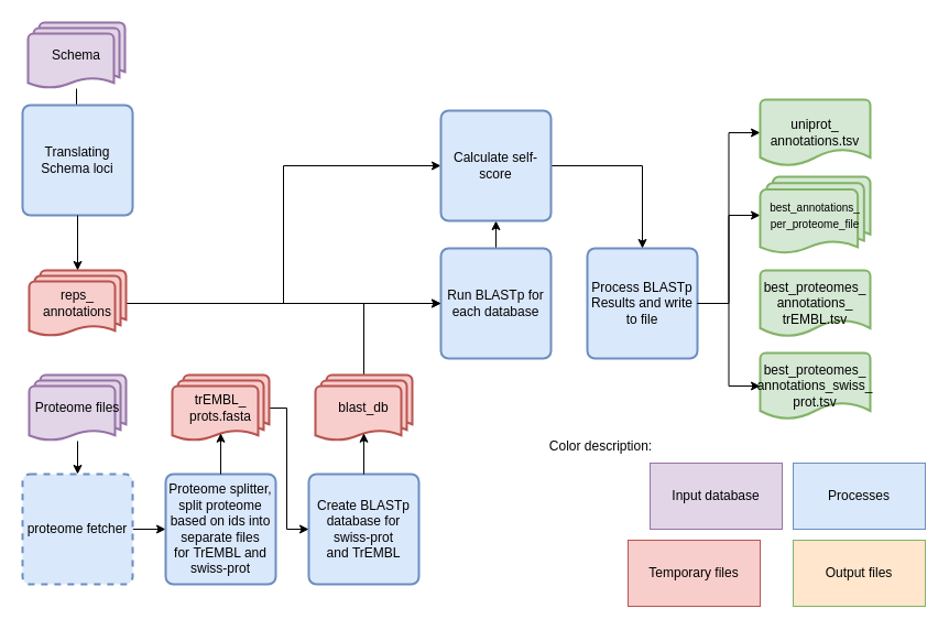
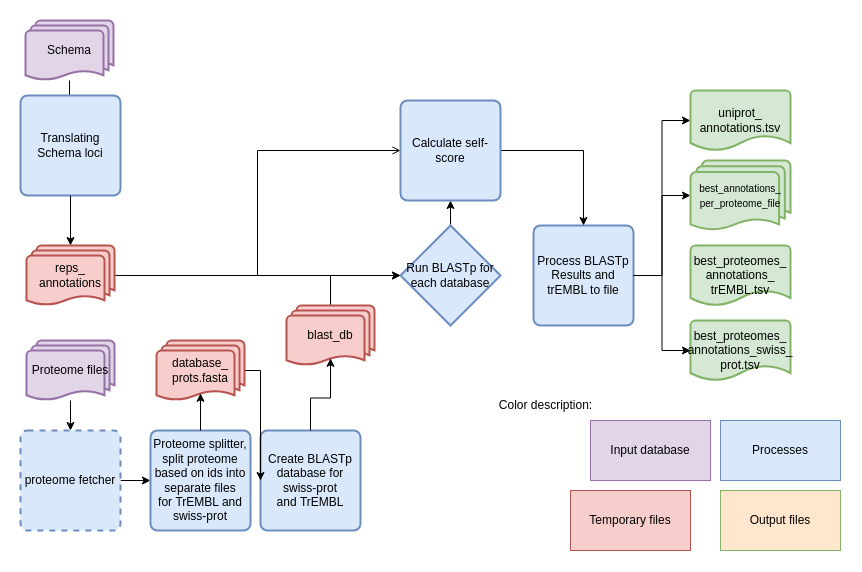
  <mxCell id="0" />
  <mxCell id="1" parent="0" />
  <mxCell id="2" style="edgeStyle=orthogonalEdgeStyle;rounded=0;orthogonalLoop=1;jettySize=auto;html=1;entryX=0;entryY=0.5;entryDx=0;entryDy=0;" parent="1" source="3" target="6" edge="1"><mxGeometry relative="1" as="geometry" /></mxCell>
  <mxCell id="3" value="proteome fetcher" style="rounded=1;whiteSpace=wrap;html=1;absoluteArcSize=1;arcSize=14;strokeWidth=2;fillColor=#dae8fc;strokeColor=#6c8ebf;dashed=1;" parent="1" vertex="1"><mxGeometry x="20" y="430" width="100" height="100" as="geometry" /></mxCell>
  <mxCell id="4" style="edgeStyle=orthogonalEdgeStyle;rounded=0;orthogonalLoop=1;jettySize=auto;html=1;entryX=0.5;entryY=0;entryDx=0;entryDy=0;" parent="1" source="5" target="3" edge="1"><mxGeometry relative="1" as="geometry" /></mxCell>
  <mxCell id="5" value="Proteome files" style="strokeWidth=2;html=1;shape=mxgraph.flowchart.multi-document;whiteSpace=wrap;fillColor=#E1D5E7;strokeColor=#9673A6;" parent="1" vertex="1"><mxGeometry x="26" y="340" width="88" height="60" as="geometry" /></mxCell>
  <mxCell id="6" value="Proteome splitter, split proteome based on ids into separate files for&amp;nbsp;TrEMBL and swiss-prot" style="rounded=1;whiteSpace=wrap;html=1;absoluteArcSize=1;arcSize=14;strokeWidth=2;fillColor=#dae8fc;strokeColor=#6c8ebf;" parent="1" vertex="1"><mxGeometry x="150" y="430" width="100" height="100" as="geometry" /></mxCell>
  <mxCell id="7" style="edgeStyle=orthogonalEdgeStyle;rounded=0;orthogonalLoop=1;jettySize=auto;html=1;" parent="1" source="8" target="22" edge="1"><mxGeometry relative="1" as="geometry" /></mxCell>
- <mxCell id="8" value="Run BLASTp for each database" style="rounded=1;whiteSpace=wrap;html=1;absoluteArcSize=1;arcSize=14;strokeWidth=2;fillColor=#dae8fc;strokeColor=#6c8ebf;" parent="1" vertex="1"><mxGeometry x="400" y="225" width="100" height="100" as="geometry" /></mxCell>
+ <mxCell id="8" value="Run BLASTp for each database" style="rhombus;whiteSpace=wrap;html=1;absoluteArcSize=1;arcSize=14;strokeWidth=2;fillColor=#dae8fc;strokeColor=#6c8ebf;" parent="1" vertex="1"><mxGeometry x="400" y="225" width="100" height="100" as="geometry" /></mxCell>
  <mxCell id="9" style="edgeStyle=orthogonalEdgeStyle;rounded=0;orthogonalLoop=1;jettySize=auto;html=1;" parent="1" source="10" target="11" edge="1"><mxGeometry relative="1" as="geometry" /></mxCell>
  <mxCell id="10" value="Schema" style="strokeWidth=2;html=1;shape=mxgraph.flowchart.multi-document;whiteSpace=wrap;fillColor=#E1D5E7;strokeColor=#9673A6;" parent="1" vertex="1"><mxGeometry x="25" y="20" width="88" height="60" as="geometry" /></mxCell>
  <mxCell id="11" value="Translating Schema loci" style="rounded=1;whiteSpace=wrap;html=1;absoluteArcSize=1;arcSize=14;strokeWidth=2;fillColor=#dae8fc;strokeColor=#6c8ebf;" parent="1" vertex="1"><mxGeometry x="20" y="95" width="100" height="100" as="geometry" /></mxCell>
  <mxCell id="12" style="edgeStyle=orthogonalEdgeStyle;rounded=0;orthogonalLoop=1;jettySize=auto;html=1;entryX=0;entryY=0.5;entryDx=0;entryDy=0;" parent="1" source="14" target="8" edge="1"><mxGeometry relative="1" as="geometry" /></mxCell>
- <mxCell id="13" style="edgeStyle=orthogonalEdgeStyle;rounded=0;orthogonalLoop=1;jettySize=auto;html=1;entryX=0;entryY=0.5;entryDx=0;entryDy=0;" parent="1" source="14" target="22" edge="1"><mxGeometry relative="1" as="geometry" /></mxCell>
+ <mxCell id="13" style="edgeStyle=orthogonalEdgeStyle;rounded=0;orthogonalLoop=1;jettySize=auto;html=1;entryX=0;entryY=0.5;entryDx=0;entryDy=0;endArrow=open;" parent="1" source="14" target="22" edge="1"><mxGeometry relative="1" as="geometry" /></mxCell>
  <mxCell id="14" value="reps_&lt;div&gt;annotations&lt;/div&gt;" style="strokeWidth=2;html=1;shape=mxgraph.flowchart.multi-document;whiteSpace=wrap;fillColor=#f8cecc;strokeColor=#b85450;" parent="1" vertex="1"><mxGeometry x="26" y="245" width="88" height="60" as="geometry" /></mxCell>
  <mxCell id="15" style="edgeStyle=orthogonalEdgeStyle;rounded=0;orthogonalLoop=1;jettySize=auto;html=1;entryX=0.5;entryY=0;entryDx=0;entryDy=0;entryPerimeter=0;" parent="1" source="11" target="14" edge="1"><mxGeometry relative="1" as="geometry" /></mxCell>
  <mxCell id="16" style="edgeStyle=orthogonalEdgeStyle;rounded=0;orthogonalLoop=1;jettySize=auto;html=1;" parent="1" source="17" target="18" edge="1"><mxGeometry relative="1" as="geometry" /></mxCell>
- <mxCell id="17" value="Process BLASTp Results and write to file" style="rounded=1;whiteSpace=wrap;html=1;absoluteArcSize=1;arcSize=14;strokeWidth=2;fillColor=#dae8fc;strokeColor=#6c8ebf;" parent="1" vertex="1"><mxGeometry x="533" y="225" width="100" height="100" as="geometry" /></mxCell>
+ <mxCell id="17" value="Process BLASTp Results and trEMBL to file" style="rounded=1;whiteSpace=wrap;html=1;absoluteArcSize=1;arcSize=14;strokeWidth=2;fillColor=#dae8fc;strokeColor=#6c8ebf;" parent="1" vertex="1"><mxGeometry x="533" y="225" width="100" height="100" as="geometry" /></mxCell>
  <mxCell id="18" value="&lt;span style=&quot;font-size: 10px;&quot;&gt;best_annotations_&lt;/span&gt;&lt;div&gt;&lt;span style=&quot;font-size: 10px;&quot;&gt;per_proteome_file&lt;/span&gt;&lt;/div&gt;" style="strokeWidth=2;html=1;shape=mxgraph.flowchart.multi-document;whiteSpace=wrap;fillColor=#d5e8d4;strokeColor=#82b366;" parent="1" vertex="1"><mxGeometry x="690" y="160" width="100" height="70" as="geometry" /></mxCell>
  <mxCell id="19" value="best_proteomes_&lt;div&gt;annotations_swiss_&lt;/div&gt;&lt;div&gt;prot.tsv&lt;/div&gt;" style="strokeWidth=2;html=1;shape=mxgraph.flowchart.document2;whiteSpace=wrap;size=0.25;fillColor=#d5e8d4;strokeColor=#82b366;" parent="1" vertex="1"><mxGeometry x="690" y="320" width="100" height="60" as="geometry" /></mxCell>
- <mxCell id="20" value="Create BLASTp database for swiss-prot and&amp;nbsp;TrEMBL" style="rounded=1;whiteSpace=wrap;html=1;absoluteArcSize=1;arcSize=14;strokeWidth=2;fillColor=#dae8fc;strokeColor=#6c8ebf;" parent="1" vertex="1"><mxGeometry x="280" y="430" width="100" height="100" as="geometry" /></mxCell>
+ <mxCell id="20" value="Create BLASTp database for swiss-prot and&amp;nbsp;TrEMBL" style="rounded=1;whiteSpace=wrap;html=1;absoluteArcSize=1;arcSize=14;strokeWidth=2;fillColor=#dae8fc;strokeColor=#6c8ebf;" parent="1" vertex="1"><mxGeometry x="260" y="430" width="100" height="100" as="geometry" /></mxCell>
  <mxCell id="21" style="edgeStyle=orthogonalEdgeStyle;rounded=0;orthogonalLoop=1;jettySize=auto;html=1;" parent="1" source="22" target="17" edge="1"><mxGeometry relative="1" as="geometry" /></mxCell>
  <mxCell id="22" value="Calculate self-score" style="rounded=1;whiteSpace=wrap;html=1;absoluteArcSize=1;arcSize=14;strokeWidth=2;fillColor=#dae8fc;strokeColor=#6c8ebf;" parent="1" vertex="1"><mxGeometry x="400" y="100" width="100" height="100" as="geometry" /></mxCell>
  <mxCell id="23" value="best_proteomes_&lt;div&gt;annotations_&lt;/div&gt;&lt;div&gt;trEMBL.tsv&lt;/div&gt;" style="strokeWidth=2;html=1;shape=mxgraph.flowchart.document2;whiteSpace=wrap;size=0.25;fillColor=#d5e8d4;strokeColor=#82b366;" parent="1" vertex="1"><mxGeometry x="690" y="245" width="100" height="60" as="geometry" /></mxCell>
  <mxCell id="24" style="edgeStyle=orthogonalEdgeStyle;rounded=0;orthogonalLoop=1;jettySize=auto;html=1;entryX=0;entryY=0.5;entryDx=0;entryDy=0;" parent="1" source="25" target="8" edge="1"><mxGeometry relative="1" as="geometry"><Array as="points"><mxPoint x="330" y="275" /></Array></mxGeometry></mxCell>
- <mxCell id="25" value="blast_db" style="strokeWidth=2;html=1;shape=mxgraph.flowchart.multi-document;whiteSpace=wrap;fillColor=#f8cecc;strokeColor=#b85450;" parent="1" vertex="1"><mxGeometry x="286" y="340" width="88" height="60" as="geometry" /></mxCell>
+ <mxCell id="25" value="blast_db" style="strokeWidth=2;html=1;shape=mxgraph.flowchart.multi-document;whiteSpace=wrap;fillColor=#f8cecc;strokeColor=#b85450;" parent="1" vertex="1"><mxGeometry x="286" y="305" width="88" height="60" as="geometry" /></mxCell>
  <mxCell id="26" style="edgeStyle=orthogonalEdgeStyle;rounded=0;orthogonalLoop=1;jettySize=auto;html=1;entryX=0.5;entryY=0.88;entryDx=0;entryDy=0;entryPerimeter=0;" parent="1" source="20" target="25" edge="1"><mxGeometry relative="1" as="geometry" /></mxCell>
  <mxCell id="27" value="Processes" style="rounded=0;whiteSpace=wrap;html=1;fillColor=#dae8fc;strokeColor=#6c8ebf;" parent="1" vertex="1"><mxGeometry x="720" y="420" width="120" height="60" as="geometry" /></mxCell>
  <mxCell id="28" value="Temporary files" style="rounded=0;whiteSpace=wrap;html=1;fillColor=#f8cecc;strokeColor=#b85450;" parent="1" vertex="1"><mxGeometry x="570" y="490" width="120" height="60" as="geometry" /></mxCell>
  <mxCell id="29" value="Input database" style="rounded=0;whiteSpace=wrap;html=1;fillColor=#E1D5E7;strokeColor=#9673A6;" parent="1" vertex="1"><mxGeometry x="590" y="420" width="120" height="60" as="geometry" /></mxCell>
  <mxCell id="30" value="Output files" style="rounded=0;whiteSpace=wrap;html=1;fillColor=#ffe6cc;strokeColor=#82b366;" parent="1" vertex="1"><mxGeometry x="720" y="490" width="120" height="60" as="geometry" /></mxCell>
  <mxCell id="31" value="Color description:" style="text;html=1;align=center;verticalAlign=middle;resizable=0;points=[];autosize=1;strokeColor=none;fillColor=none;" parent="1" vertex="1"><mxGeometry x="490" y="390" width="110" height="30" as="geometry" /></mxCell>
  <mxCell id="32" style="edgeStyle=orthogonalEdgeStyle;rounded=0;orthogonalLoop=1;jettySize=auto;html=1;entryX=0;entryY=0.5;entryDx=0;entryDy=0;" parent="1" source="33" target="20" edge="1"><mxGeometry relative="1" as="geometry"><Array as="points"><mxPoint x="260" y="370" /><mxPoint x="260" y="480" /></Array></mxGeometry></mxCell>
- <mxCell id="33" value="trEMBL_&lt;div&gt;prots.fasta&lt;/div&gt;" style="strokeWidth=2;html=1;shape=mxgraph.flowchart.multi-document;whiteSpace=wrap;fillColor=#f8cecc;strokeColor=#b85450;" parent="1" vertex="1"><mxGeometry x="156" y="340" width="88" height="60" as="geometry" /></mxCell>
+ <mxCell id="33" value="database_&lt;div&gt;prots.fasta&lt;/div&gt;" style="strokeWidth=2;html=1;shape=mxgraph.flowchart.multi-document;whiteSpace=wrap;fillColor=#f8cecc;strokeColor=#b85450;" parent="1" vertex="1"><mxGeometry x="156" y="340" width="88" height="60" as="geometry" /></mxCell>
  <mxCell id="34" style="edgeStyle=orthogonalEdgeStyle;rounded=0;orthogonalLoop=1;jettySize=auto;html=1;entryX=0.5;entryY=0.88;entryDx=0;entryDy=0;entryPerimeter=0;" parent="1" source="6" target="33" edge="1"><mxGeometry relative="1" as="geometry" /></mxCell>
  <mxCell id="35" style="edgeStyle=orthogonalEdgeStyle;rounded=0;orthogonalLoop=1;jettySize=auto;html=1;entryX=0;entryY=0.5;entryDx=0;entryDy=0;entryPerimeter=0;" parent="1" source="17" target="19" edge="1"><mxGeometry relative="1" as="geometry" /></mxCell>
  <mxCell id="36" style="edgeStyle=orthogonalEdgeStyle;rounded=0;orthogonalLoop=1;jettySize=auto;html=1;exitX=1;exitY=0.5;exitDx=0;exitDy=0;entryX=0;entryY=0.5;entryDx=0;entryDy=0;entryPerimeter=0;" edge="1" parent="1" source="17" target="37"><mxGeometry relative="1" as="geometry"><mxPoint x="643" y="285" as="sourcePoint" /><mxPoint x="660" y="110" as="targetPoint" /></mxGeometry></mxCell>
  <mxCell id="37" value="uniprot_&lt;div&gt;annotations.tsv&lt;/div&gt;" style="strokeWidth=2;html=1;shape=mxgraph.flowchart.document2;whiteSpace=wrap;size=0.25;fillColor=#d5e8d4;strokeColor=#82b366;" vertex="1" parent="1"><mxGeometry x="690" y="90" width="100" height="60" as="geometry" /></mxCell>
